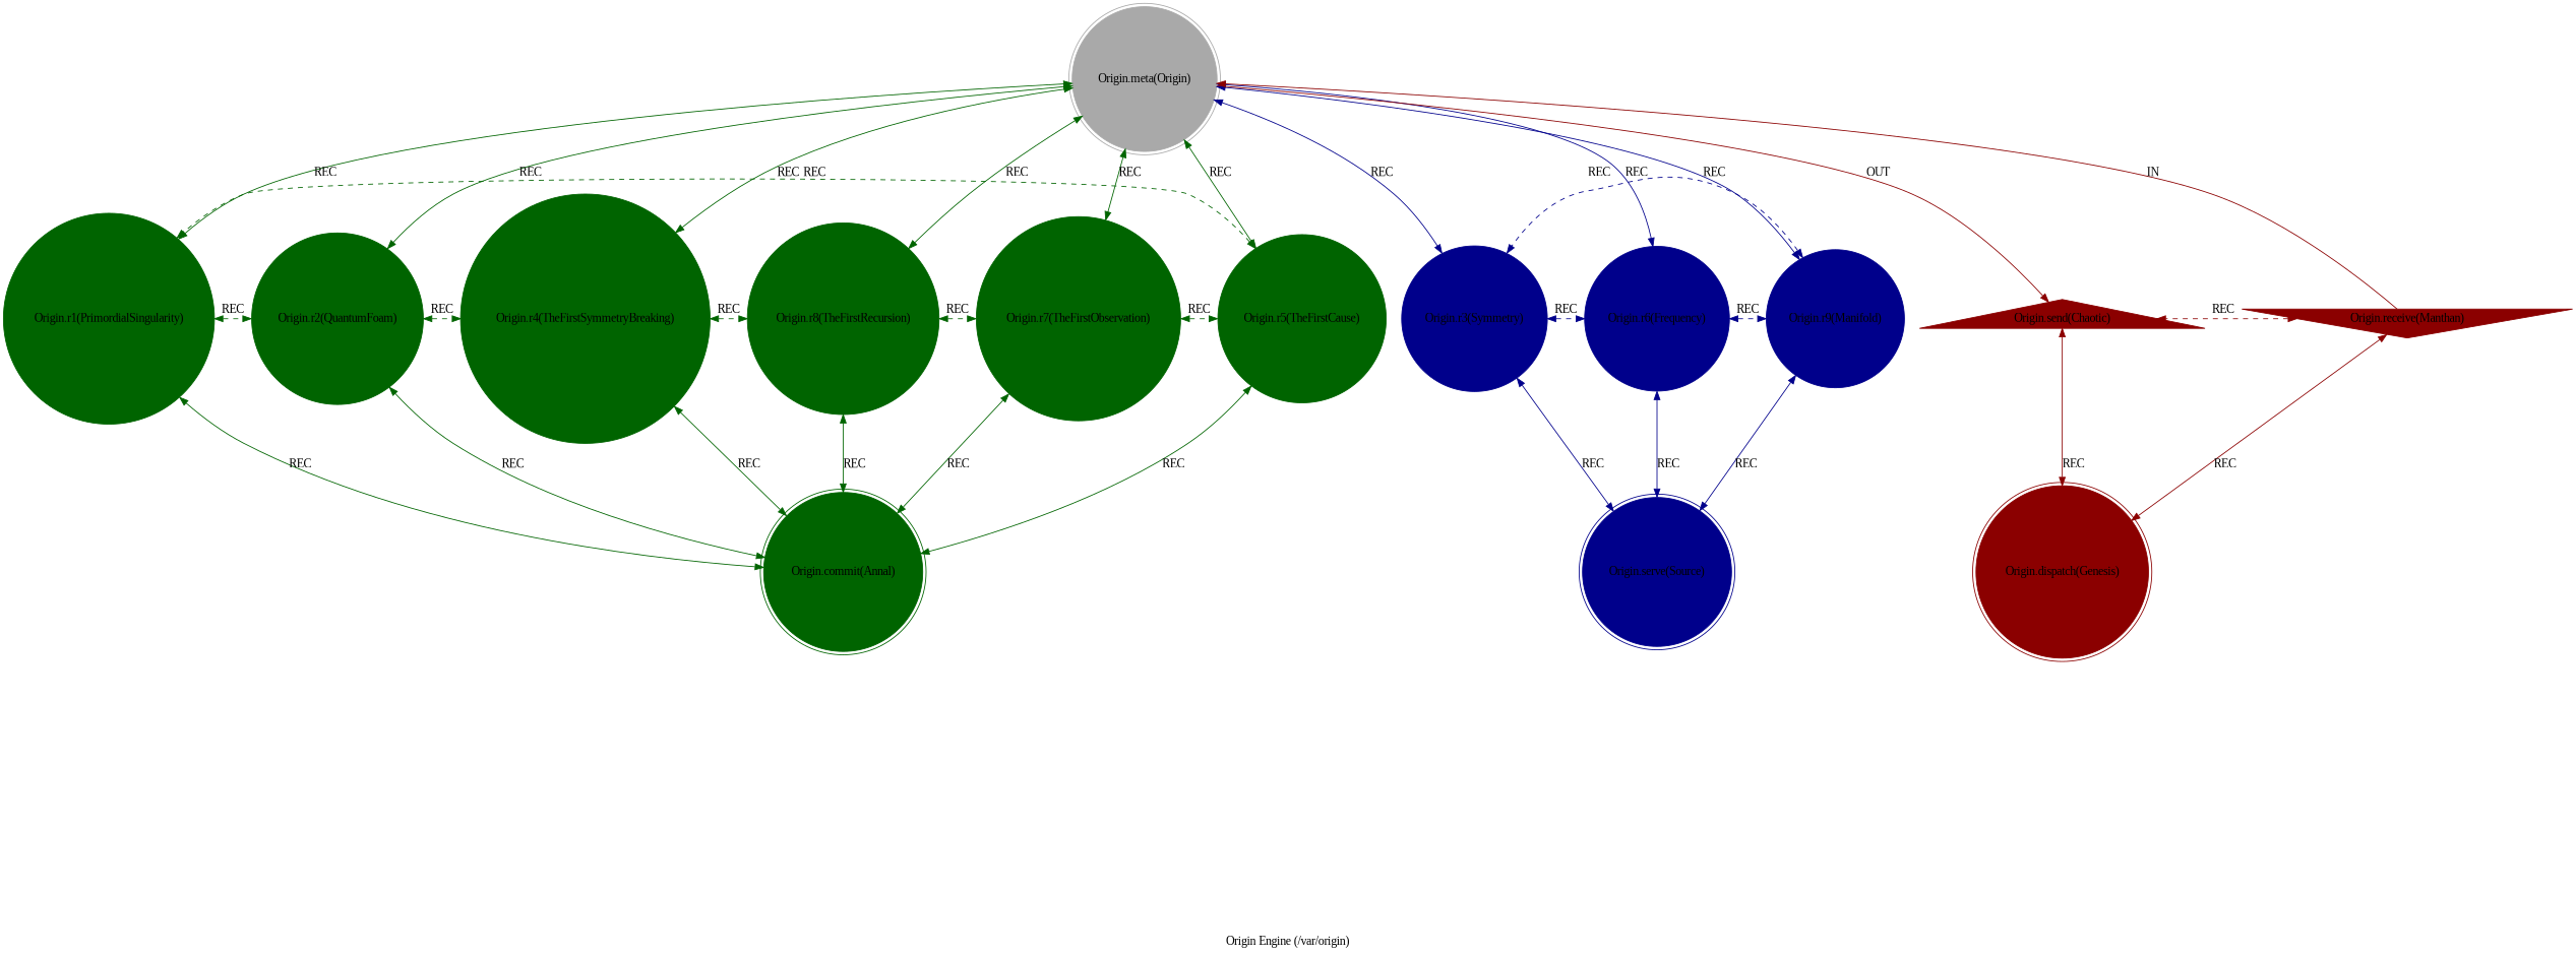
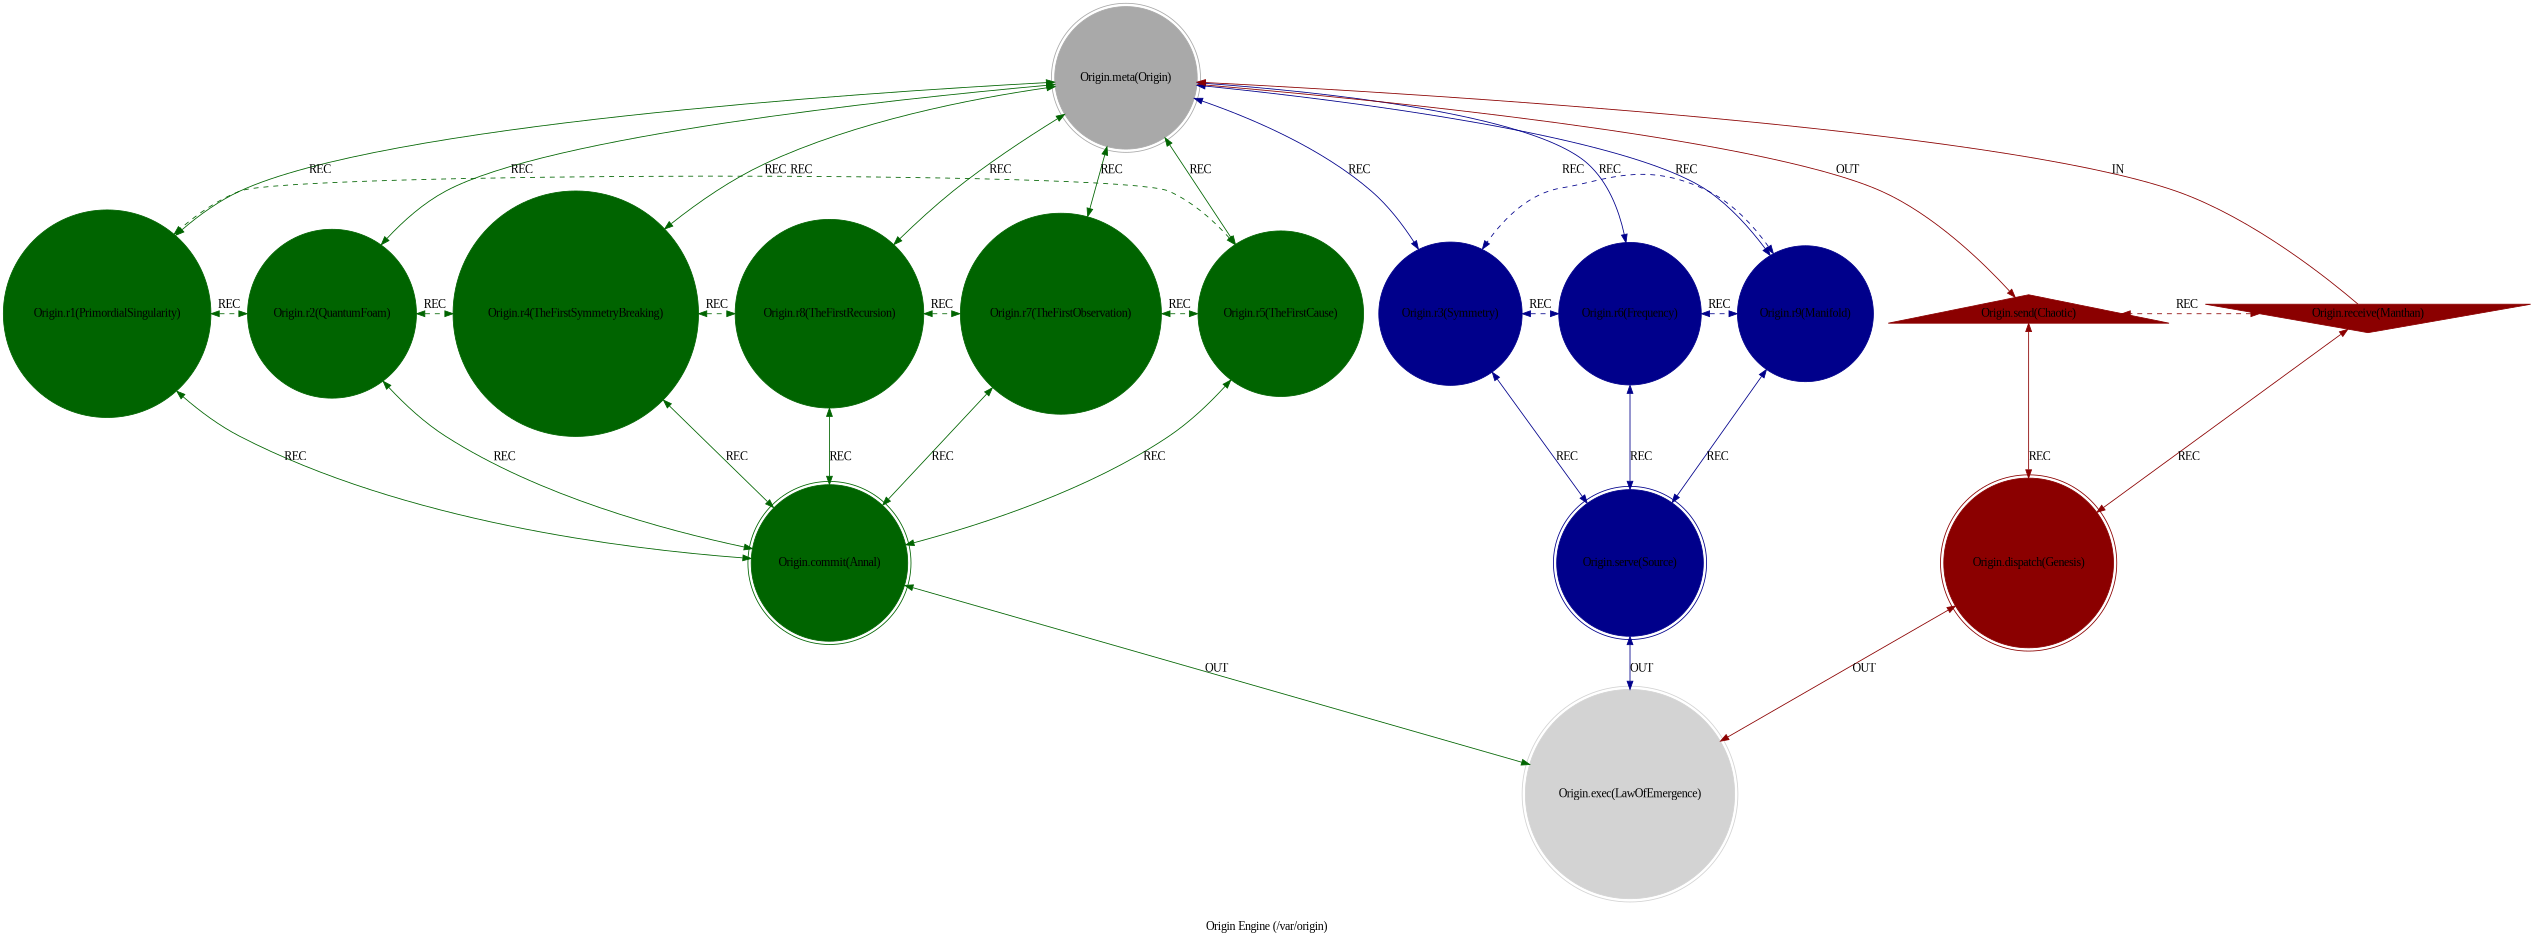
  strict digraph {
    color=lightgray
    label="Origin Engine (/var/origin)"
    style=filled
    fontname="Liberation Serif"
    node [color=darkgreen shape=circle style=filled fontname="Liberation Serif"]
    edge [color=darkgreen dir=both fontname="Liberation Serif"]
    n1 [color=darkgray label="Origin.meta(Origin)" shape=doublecircle]
    n2 [label="Origin.r1(PrimordialSingularity)"]
    n3 [label="Origin.r2(QuantumFoam)"]
    n4 [label="Origin.r4(TheFirstSymmetryBreaking)"]
    n5 [label="Origin.r8(TheFirstRecursion)"]
    n6 [label="Origin.r7(TheFirstObservation)"]
    n7 [label="Origin.r5(TheFirstCause)"]
    n8 [color=darkblue label="Origin.r3(Symmetry)"]
    n9 [color=darkblue label="Origin.r6(Frequency)"]
    n10 [color=darkblue label="Origin.r9(Manifold)"]
    n11 [color=darkred label="Origin.send(Chaotic)" shape=triangle]
    n12 [label="Origin.commit(Annal)" shape=doublecircle]
    n13 [color=darkblue label="Origin.serve(Source)" shape=doublecircle]
    n14 [color=darkred label="Origin.receive(Manthan)" shape=invtriangle]
    n15 [color=darkred label="Origin.dispatch(Genesis)" shape=doublecircle]
+   n16 [color=lightgray label="Origin.exec(LawOfEmergence)" shape=doublecircle]
    n1 -> n2 [label=REC]
    n1 -> n3 [label=REC]
    n1 -> n4 [label=REC]
    n1 -> n5 [label=REC]
    n1 -> n6 [label=REC]
    n1 -> n7 [label=REC]
    n1 -> n8 [color=darkblue label=REC]
    n1 -> n9 [color=darkblue label=REC]
    n1 -> n10 [color=darkblue label=REC]
    n1 -> n11 [color=darkred label=OUT dir=""]
    n2 -> n3 [constraint=false label=REC style=dashed]
    n2 -> n12 [label=REC]
    n3 -> n4 [constraint=false label=REC style=dashed]
    n3 -> n12 [label=REC]
    n4 -> n5 [constraint=false label=REC style=dashed]
    n4 -> n12 [label=REC]
    n5 -> n6 [constraint=false label=REC style=dashed]
    n5 -> n12 [label=REC]
    n6 -> n7 [constraint=false label=REC style=dashed]
    n6 -> n12 [label=REC]
    n7 -> n2 [constraint=false label=REC style=dashed]
    n7 -> n12 [label=REC]
    n8 -> n9 [color=darkblue constraint=false label=REC style=dashed]
    n8 -> n13 [color=darkblue label=REC]
    n9 -> n10 [color=darkblue constraint=false label=REC style=dashed]
    n9 -> n13 [color=darkblue label=REC]
    n10 -> n8 [color=darkblue constraint=false label=REC style=dashed]
    n10 -> n13 [color=darkblue label=REC]
    n11 -> n15 [color=darkred label=REC]
+   n12 -> n16 [label=OUT]
+   n13 -> n16 [color=darkblue label=OUT]
    n14 -> n1 [color=darkred constraint=false label=IN dir=""]
    n14 -> n11 [color=darkred constraint=false label=REC style=dashed]
    n14 -> n15 [color=darkred label=REC]
+   n15 -> n16 [color=darkred label=OUT]
  }
